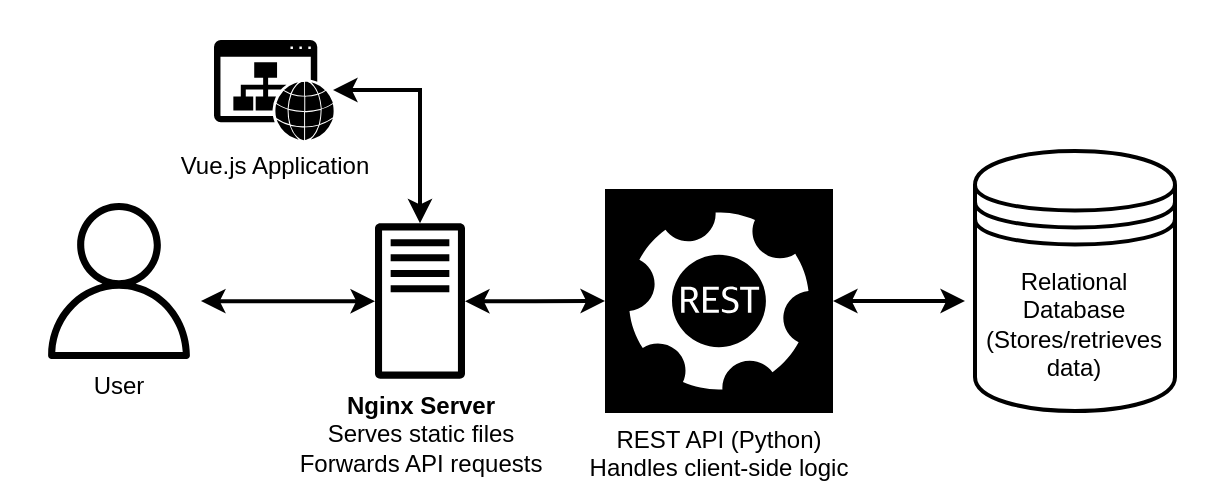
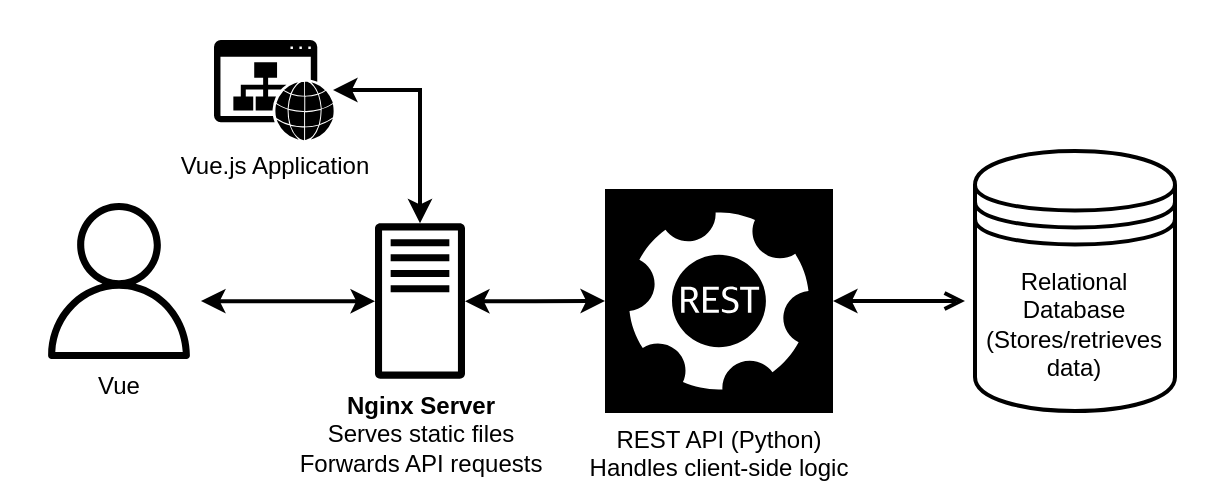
  <mxCell id="0" />
  <mxCell id="1" parent="0" />
  <mxCell id="2" style="edgeStyle=orthogonalEdgeStyle;rounded=0;orthogonalLoop=1;jettySize=auto;html=1;exitX=1.078;exitY=0.629;exitDx=0;exitDy=0;exitPerimeter=0;startArrow=classic;startFill=1;strokeWidth=2;jumpSize=6;endSize=6;strokeColor=#000000;" parent="1" source="10" target="7" edge="1"><mxGeometry relative="1" as="geometry"><mxPoint x="101" y="150" as="sourcePoint" /><mxPoint x="132" y="150" as="targetPoint" /></mxGeometry></mxCell>
  <mxCell id="3" value="Relational Database&lt;br&gt;(Stores/retrieves data)" style="shape=datastore;whiteSpace=wrap;html=1;strokeWidth=2;strokeColor=#000000;" parent="1" vertex="1"><mxGeometry x="487" y="75" width="100" height="130" as="geometry" /></mxCell>
  <mxCell id="4" style="edgeStyle=orthogonalEdgeStyle;rounded=0;orthogonalLoop=1;jettySize=auto;html=1;startArrow=classic;startFill=1;strokeWidth=2;strokeColor=#000000;" parent="1" source="7" target="5" edge="1"><mxGeometry relative="1" as="geometry"><mxPoint x="232" y="150" as="sourcePoint" /></mxGeometry></mxCell>
  <mxCell id="5" value="REST API (Python)&lt;br&gt;Handles client-side logic" style="sketch=0;pointerEvents=1;shadow=0;dashed=0;html=1;strokeColor=#000000;fillColor=#000000;labelPosition=center;verticalLabelPosition=bottom;verticalAlign=top;align=center;outlineConnect=0;shape=mxgraph.veeam2.restful_api;" parent="1" vertex="1"><mxGeometry x="302" y="94" width="114" height="112" as="geometry" /></mxCell>
- <mxCell id="6" style="edgeStyle=orthogonalEdgeStyle;rounded=0;orthogonalLoop=1;jettySize=auto;html=1;entryX=-0.05;entryY=0.577;entryDx=0;entryDy=0;entryPerimeter=0;startArrow=classic;startFill=1;strokeWidth=2;strokeColor=#000000;" parent="1" source="5" target="3" edge="1"><mxGeometry relative="1" as="geometry" /></mxCell>
+ <mxCell id="6" style="edgeStyle=orthogonalEdgeStyle;rounded=0;orthogonalLoop=1;jettySize=auto;html=1;entryX=-0.05;entryY=0.577;entryDx=0;entryDy=0;entryPerimeter=0;startArrow=classic;startFill=1;strokeWidth=2;strokeColor=#000000;endArrow=open;" parent="1" source="5" target="3" edge="1"><mxGeometry relative="1" as="geometry" /></mxCell>
  <mxCell id="7" value="&lt;font color=&quot;#000000&quot;&gt;&lt;b&gt;Nginx Server&lt;/b&gt;&lt;br&gt;Serves static files&lt;br&gt;Forwards API requests&lt;/font&gt;" style="sketch=0;outlineConnect=0;fontColor=#232F3E;gradientColor=none;fillColor=#000000;strokeColor=#000000;dashed=0;verticalLabelPosition=bottom;verticalAlign=top;align=center;html=1;fontSize=12;fontStyle=0;aspect=fixed;pointerEvents=1;shape=mxgraph.aws4.traditional_server;" parent="1" vertex="1"><mxGeometry x="187" y="111" width="45" height="78" as="geometry" /></mxCell>
  <mxCell id="8" style="edgeStyle=orthogonalEdgeStyle;rounded=0;orthogonalLoop=1;jettySize=auto;html=1;flowAnimation=0;endFill=1;startFill=1;startArrow=classic;strokeWidth=2;endSize=6;strokeColor=#000000;" parent="1" source="9" target="7" edge="1"><mxGeometry relative="1" as="geometry" /></mxCell>
  <mxCell id="9" value="Vue.js Application" style="sketch=0;pointerEvents=1;shadow=0;dashed=0;html=1;strokeColor=#000000;fillColor=#000000;labelPosition=center;verticalLabelPosition=bottom;verticalAlign=top;outlineConnect=0;align=center;shape=mxgraph.office.concepts.website;" parent="1" vertex="1"><mxGeometry x="107" y="20" width="59" height="49" as="geometry" /></mxCell>
- <mxCell id="10" value="&lt;font color=&quot;#000000&quot;&gt;User&lt;/font&gt;" style="sketch=0;outlineConnect=0;fontColor=#232F3E;gradientColor=none;fillColor=#000000;strokeColor=#000000;dashed=0;verticalLabelPosition=bottom;verticalAlign=top;align=center;html=1;fontSize=12;fontStyle=0;aspect=fixed;pointerEvents=1;shape=mxgraph.aws4.user;" parent="1" vertex="1"><mxGeometry x="20" y="101" width="78" height="78" as="geometry" /></mxCell>
+ <mxCell id="10" value="&lt;font color=&quot;#000000&quot;&gt;Vue&lt;/font&gt;" style="sketch=0;outlineConnect=0;fontColor=#232F3E;gradientColor=none;fillColor=#000000;strokeColor=#000000;dashed=0;verticalLabelPosition=bottom;verticalAlign=top;align=center;html=1;fontSize=12;fontStyle=0;aspect=fixed;pointerEvents=1;shape=mxgraph.aws4.user;" parent="1" vertex="1"><mxGeometry x="20" y="101" width="78" height="78" as="geometry" /></mxCell>
